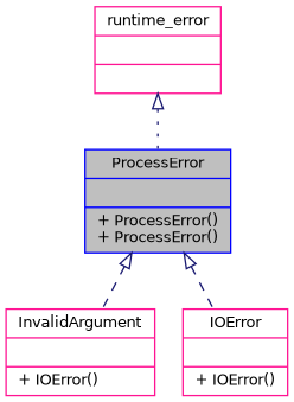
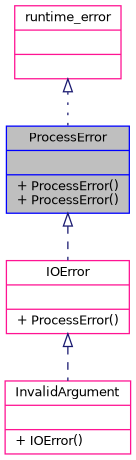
  digraph {
    fontname="DejaVu Sans"
    node [color=deeppink fillcolor=white fontname="DejaVu Sans" fontsize=10 shape=record style=filled]
    edge [arrowtail=onormal color=midnightblue dir=back fontname="DejaVu Sans" fontsize=10 labelfontname=Helvetica labelfontsize=10 style=dashed]
    n1 [color=blue fillcolor=grey75 fontcolor=black height=0.2 label="{ProcessError\n||+ ProcessError()\l+ ProcessError()\l}" width=0.4]
    n2 [height=0.2 label="{InvalidArgument\n||+ IOError()\l}" width=0.4]
-   n3 [height=0.2 label="{IOError\n||+ IOError()\l}" width=0.4]
+   n3 [height=0.2 label="{IOError\n||+ ProcessError()\l}" width=0.4]
    n4 [height=0.2 label="{runtime_error\n||}" width=0.4]
-   n1 -> n2
+   n3 -> n2
    n1 -> n3
    n4 -> n1 [style=dotted]
  }
